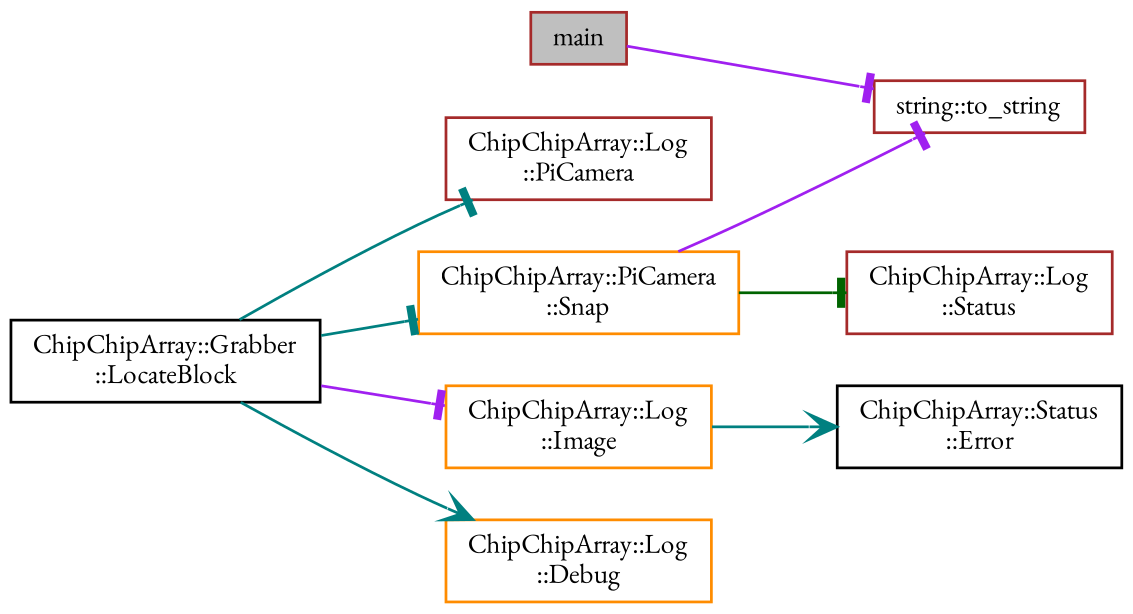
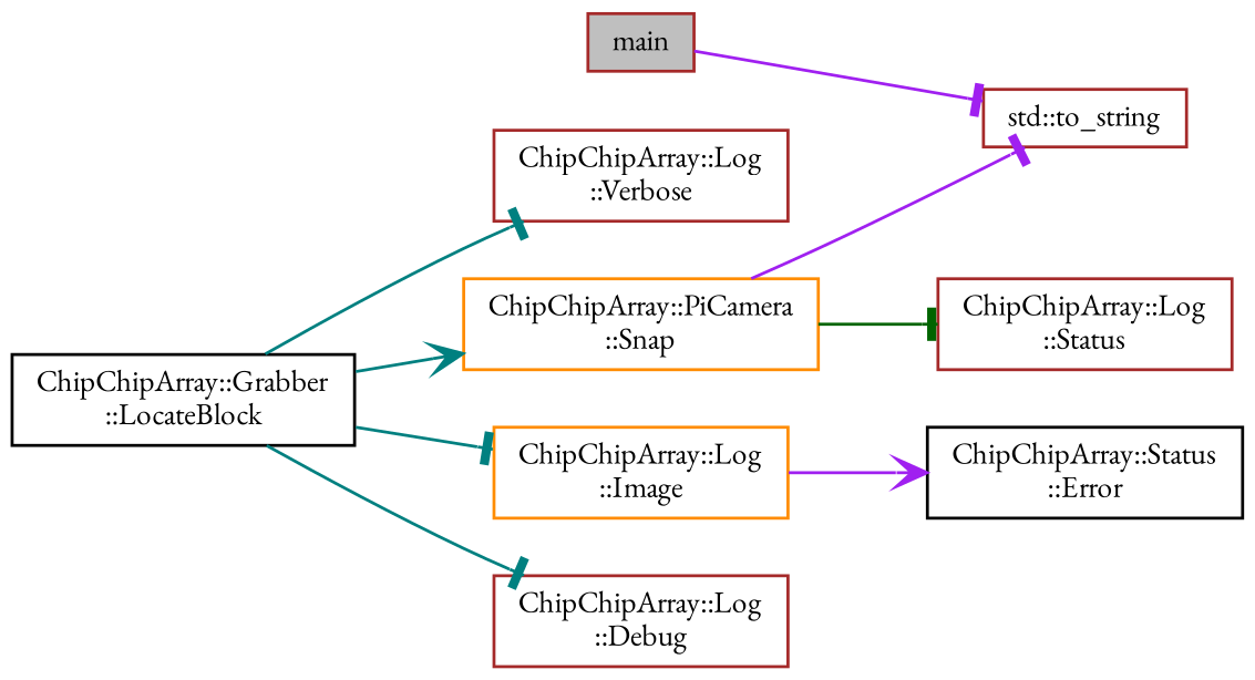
  digraph {
    fontname="EB Garamond"
    rankdir=LR
    node [color=brown fillcolor=white fontname="EB Garamond" fontsize=10 shape=record style=filled]
    edge [arrowhead=tee color=teal fontname="EB Garamond" fontsize=10 labelfontname=Helvetica labelfontsize=10 style=solid]
    n1 [fillcolor=grey75 fontcolor=black height=0.2 label=main width=0.4]
-   n2 [height=0.2 label="string::to_string" width=0.4]
+   n2 [height=0.2 label="std::to_string" width=0.4]
    n3 [color=black height=0.2 label="ChipChipArray::Grabber\l::LocateBlock" width=0.4]
-   n4 [height=0.2 label="ChipChipArray::Log\l::PiCamera" width=0.4]
+   n4 [height=0.2 label="ChipChipArray::Log\l::Verbose" width=0.4]
    n5 [color=darkorange height=0.2 label="ChipChipArray::PiCamera\l::Snap" width=0.4]
    n6 [color=darkorange height=0.2 label="ChipChipArray::Log\l::Image" width=0.4]
-   n7 [color=darkorange height=0.2 label="ChipChipArray::Log\l::Debug" width=0.4]
+   n7 [height=0.2 label="ChipChipArray::Log\l::Debug" width=0.4]
    n8 [height=0.2 label="ChipChipArray::Log\l::Status" width=0.4]
    n9 [color=black height=0.2 label="ChipChipArray::Status\l::Error" width=0.4]
    n1 -> n2 [color=purple]
    n3 -> n4
-   n3 -> n5
-   n3 -> n6 [color=purple]
-   n3 -> n7 [arrowhead=vee]
+   n3 -> n5 [arrowhead=vee]
+   n3 -> n6
+   n3 -> n7
    n5 -> n2 [color=purple]
    n5 -> n8 [color=darkgreen]
-   n6 -> n9 [arrowhead=vee]
+   n6 -> n9 [arrowhead=vee color=purple]
  }
